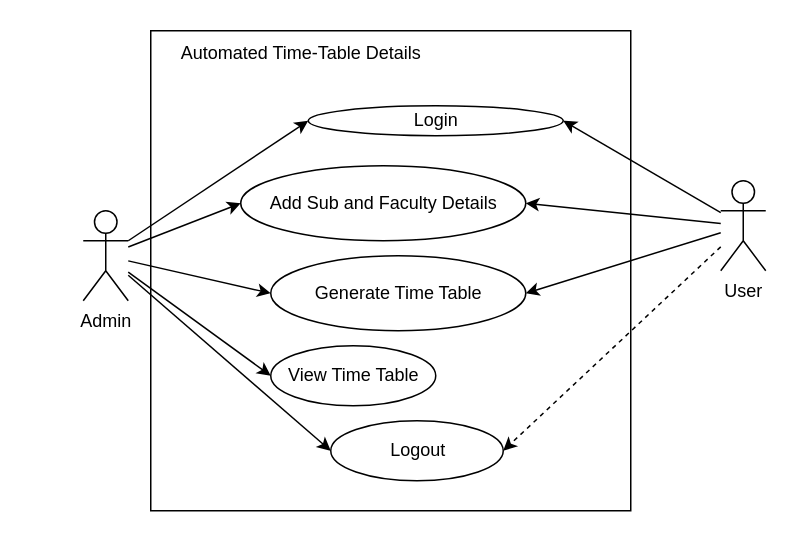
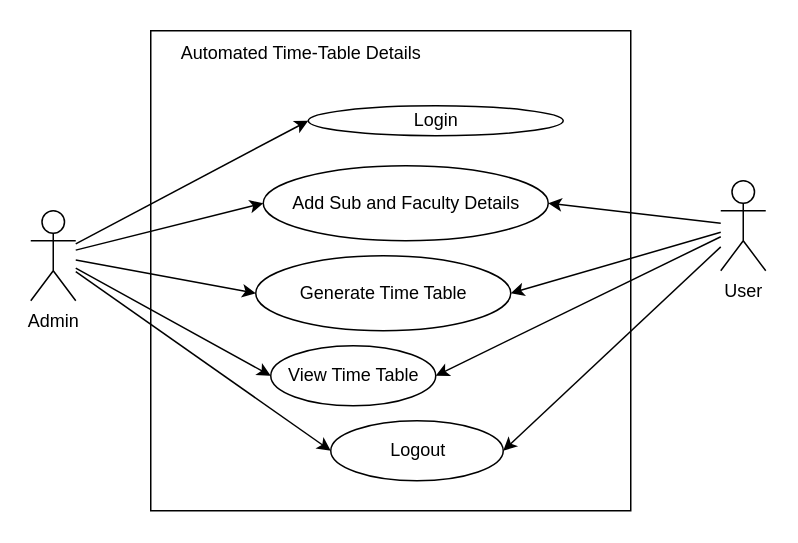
  <mxCell id="0" />
  <mxCell id="1" parent="0" />
  <mxCell id="2" value="" style="whiteSpace=wrap;html=1;aspect=fixed;align=left;" vertex="1" parent="1"><mxGeometry x="100" y="20" width="320" height="320" as="geometry" /></mxCell>
  <mxCell id="3" style="edgeStyle=none;html=1;entryX=0;entryY=0.5;entryDx=0;entryDy=0;" edge="1" parent="1" source="8" target="15"><mxGeometry relative="1" as="geometry" /></mxCell>
  <mxCell id="4" style="edgeStyle=none;html=1;entryX=0;entryY=0.5;entryDx=0;entryDy=0;" edge="1" parent="1" source="8" target="16"><mxGeometry relative="1" as="geometry" /></mxCell>
  <mxCell id="5" style="edgeStyle=none;html=1;entryX=0;entryY=0.5;entryDx=0;entryDy=0;" edge="1" parent="1" source="8" target="17"><mxGeometry relative="1" as="geometry" /></mxCell>
  <mxCell id="6" style="edgeStyle=none;html=1;entryX=0;entryY=0.5;entryDx=0;entryDy=0;" edge="1" parent="1" source="8" target="19"><mxGeometry relative="1" as="geometry" /></mxCell>
  <mxCell id="7" style="edgeStyle=none;html=1;entryX=0;entryY=0.5;entryDx=0;entryDy=0;" edge="1" parent="1" source="8" target="18"><mxGeometry relative="1" as="geometry" /></mxCell>
- <mxCell id="8" value="Admin" style="shape=umlActor;verticalLabelPosition=bottom;verticalAlign=top;html=1;" vertex="1" parent="1"><mxGeometry x="55" y="140" width="30" height="60" as="geometry" /></mxCell>
- <mxCell id="9" style="edgeStyle=none;html=1;entryX=1;entryY=0.5;entryDx=0;entryDy=0;" edge="1" parent="1" source="14" target="15"><mxGeometry relative="1" as="geometry" /></mxCell>
+ <mxCell id="8" value="Admin" style="shape=umlActor;verticalLabelPosition=bottom;verticalAlign=top;html=1;" vertex="1" parent="1"><mxGeometry x="20" y="140" width="30" height="60" as="geometry" /></mxCell>
  <mxCell id="10" style="edgeStyle=none;html=1;entryX=1;entryY=0.5;entryDx=0;entryDy=0;" edge="1" parent="1" source="14" target="16"><mxGeometry relative="1" as="geometry" /></mxCell>
  <mxCell id="11" style="edgeStyle=none;html=1;entryX=1;entryY=0.5;entryDx=0;entryDy=0;" edge="1" parent="1" source="14" target="17"><mxGeometry relative="1" as="geometry" /></mxCell>
- <mxCell id="13" style="edgeStyle=none;html=1;entryX=1;entryY=0.5;entryDx=0;entryDy=0;dashed=1;" edge="1" parent="1" source="14" target="18"><mxGeometry relative="1" as="geometry" /></mxCell>
+ <mxCell id="12" style="edgeStyle=none;html=1;entryX=1;entryY=0.5;entryDx=0;entryDy=0;" edge="1" parent="1" source="14" target="19"><mxGeometry relative="1" as="geometry" /></mxCell>
+ <mxCell id="13" style="edgeStyle=none;html=1;entryX=1;entryY=0.5;entryDx=0;entryDy=0;" edge="1" parent="1" source="14" target="18"><mxGeometry relative="1" as="geometry" /></mxCell>
  <mxCell id="14" value="User" style="shape=umlActor;verticalLabelPosition=bottom;verticalAlign=top;html=1;" vertex="1" parent="1"><mxGeometry x="480" y="120" width="30" height="60" as="geometry" /></mxCell>
  <mxCell id="15" value="Login" style="shape=ellipse;html=1;dashed=0;whitespace=wrap;perimeter=ellipsePerimeter;" vertex="1" parent="1"><mxGeometry x="205" y="70" width="170" height="20" as="geometry" /></mxCell>
- <mxCell id="16" value="Add Sub and Faculty Details" style="shape=ellipse;html=1;dashed=0;whitespace=wrap;perimeter=ellipsePerimeter;" vertex="1" parent="1"><mxGeometry x="160" y="110" width="190" height="50" as="geometry" /></mxCell>
- <mxCell id="17" value="Generate Time Table" style="shape=ellipse;html=1;dashed=0;whitespace=wrap;perimeter=ellipsePerimeter;" vertex="1" parent="1"><mxGeometry x="180" y="170" width="170" height="50" as="geometry" /></mxCell>
+ <mxCell id="16" value="Add Sub and Faculty Details" style="shape=ellipse;html=1;dashed=0;whitespace=wrap;perimeter=ellipsePerimeter;" vertex="1" parent="1"><mxGeometry x="175" y="110" width="190" height="50" as="geometry" /></mxCell>
+ <mxCell id="17" value="Generate Time Table" style="shape=ellipse;html=1;dashed=0;whitespace=wrap;perimeter=ellipsePerimeter;" vertex="1" parent="1"><mxGeometry x="170" y="170" width="170" height="50" as="geometry" /></mxCell>
  <mxCell id="18" value="Logout" style="shape=ellipse;html=1;dashed=0;whitespace=wrap;perimeter=ellipsePerimeter;" vertex="1" parent="1"><mxGeometry x="220" y="280" width="115" height="40" as="geometry" /></mxCell>
  <mxCell id="19" value="View Time Table" style="shape=ellipse;html=1;dashed=0;whitespace=wrap;perimeter=ellipsePerimeter;" vertex="1" parent="1"><mxGeometry x="180" y="230" width="110" height="40" as="geometry" /></mxCell>
  <mxCell id="20" value="Automated Time-Table Details" style="text;html=1;align=center;verticalAlign=middle;resizable=0;points=[];autosize=1;strokeColor=none;fillColor=none;" vertex="1" parent="1"><mxGeometry x="100" y="20" width="200" height="30" as="geometry" /></mxCell>
